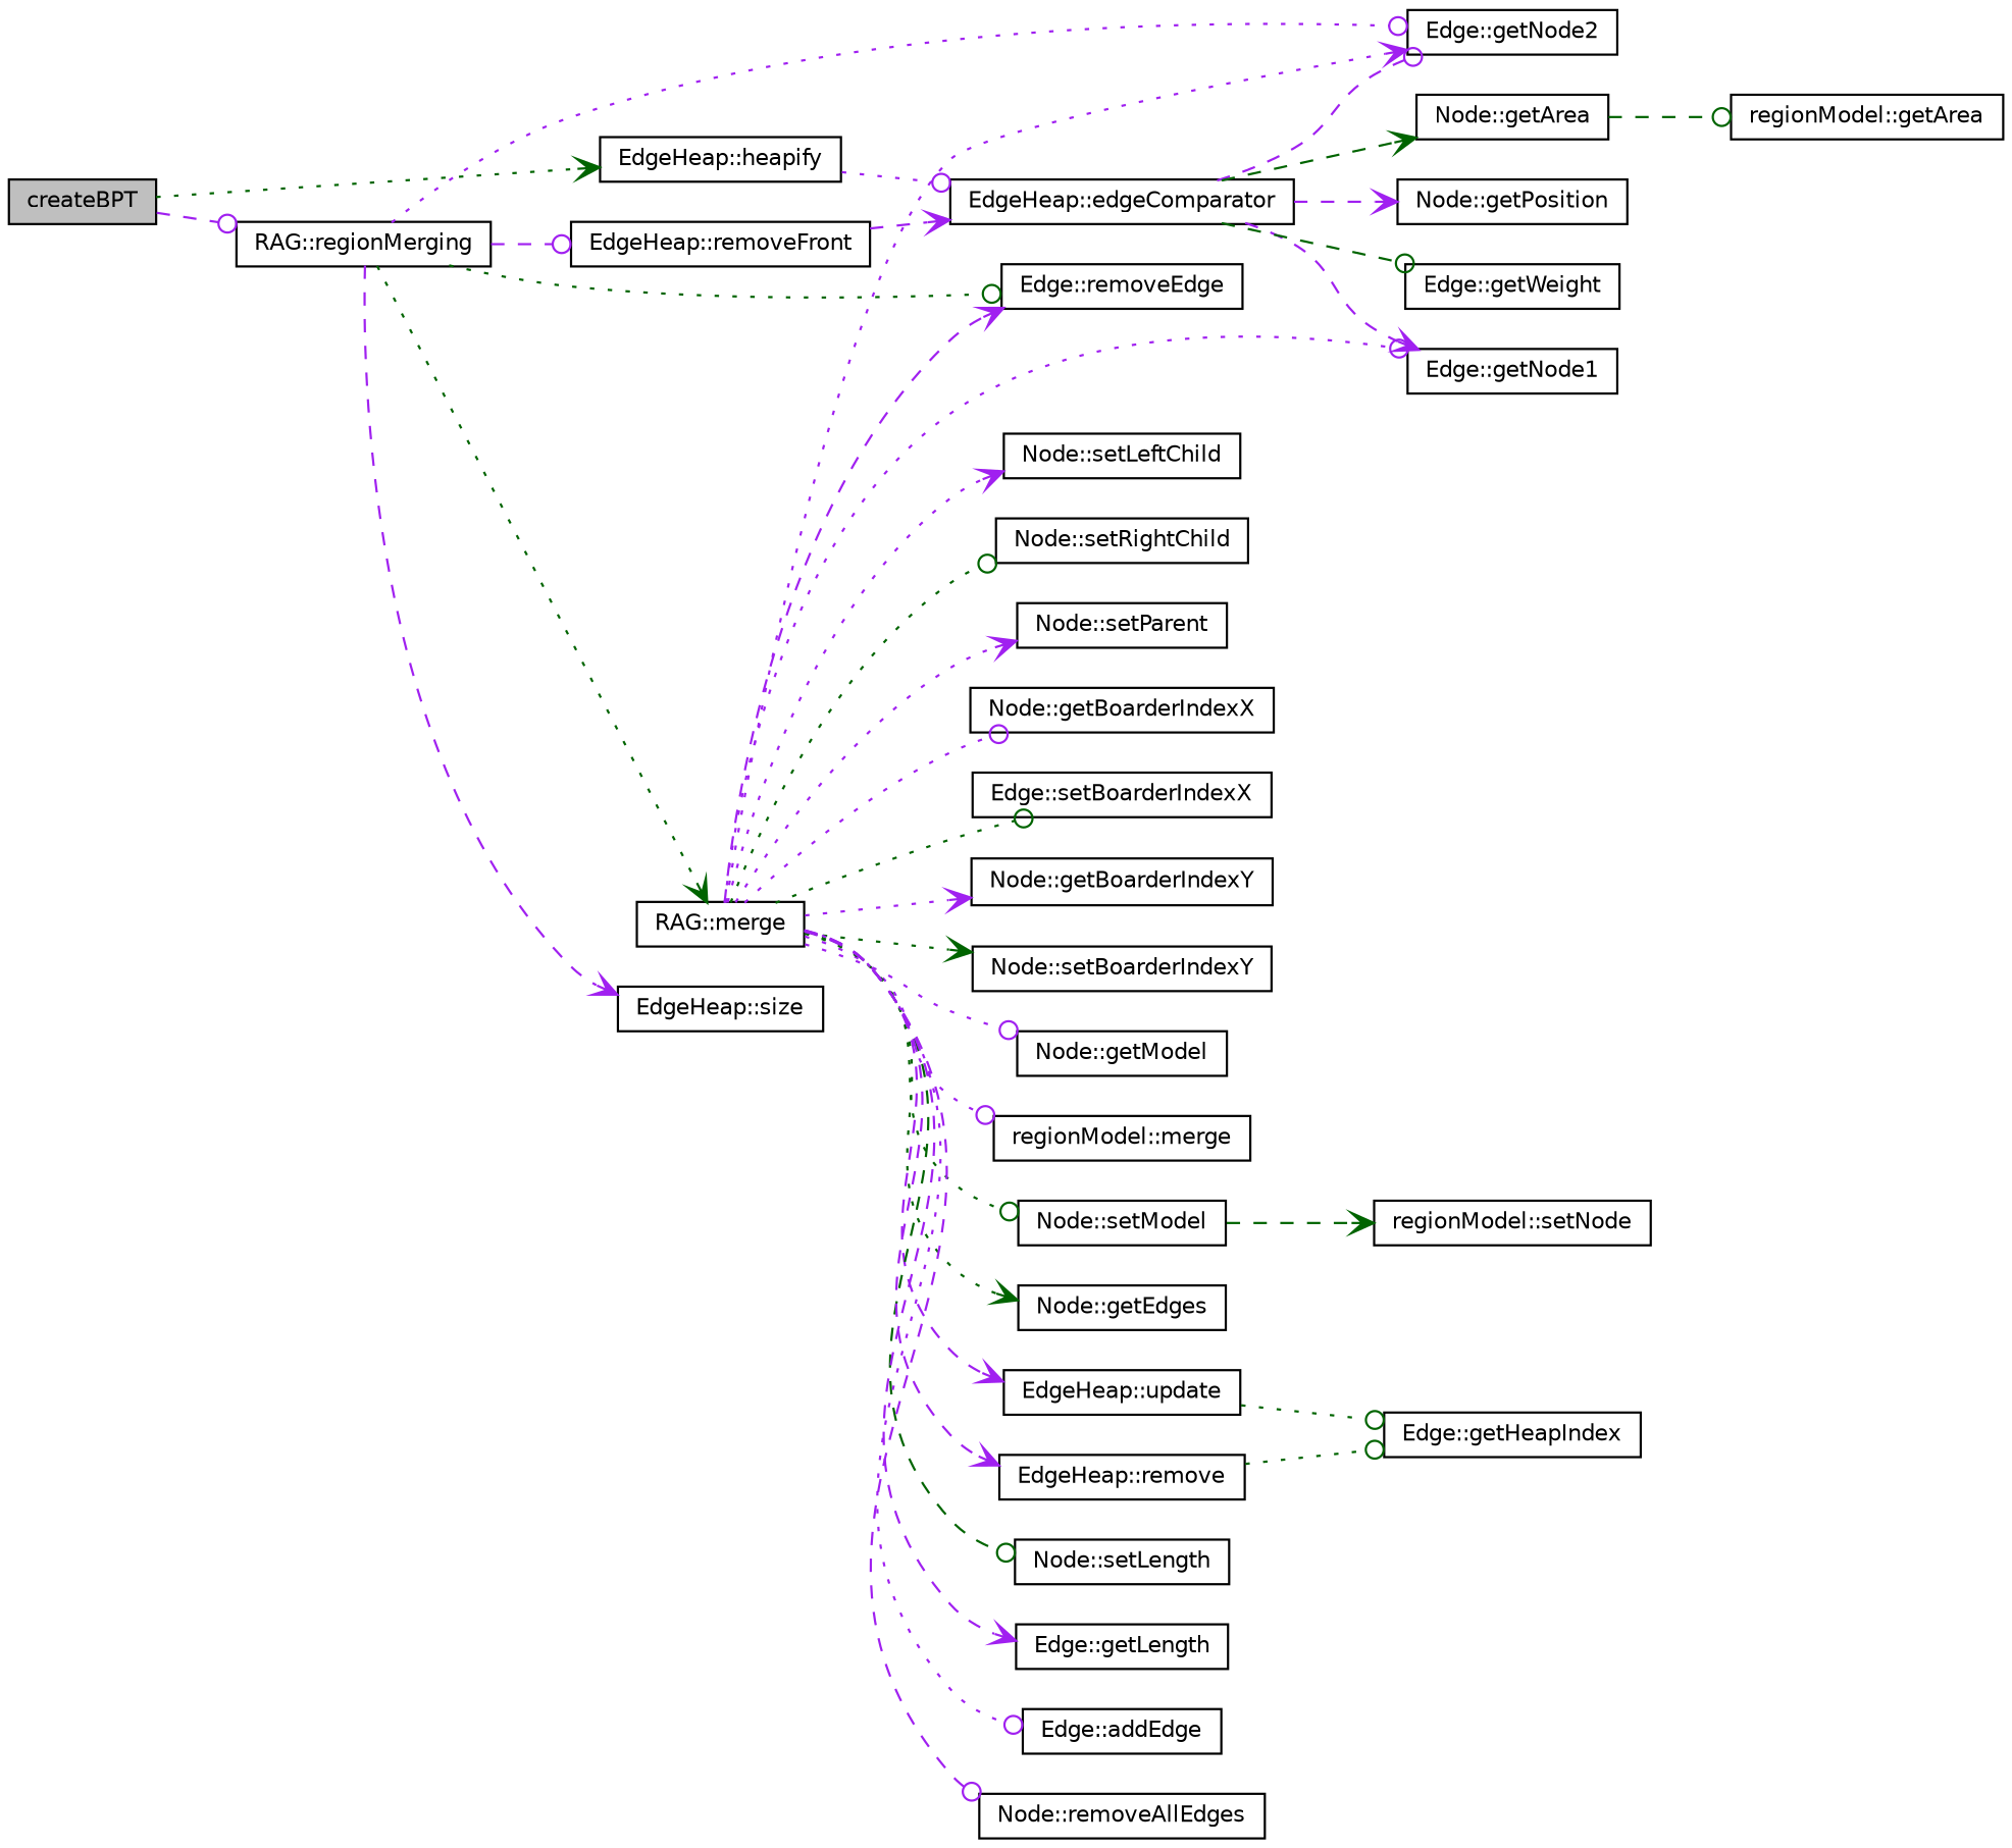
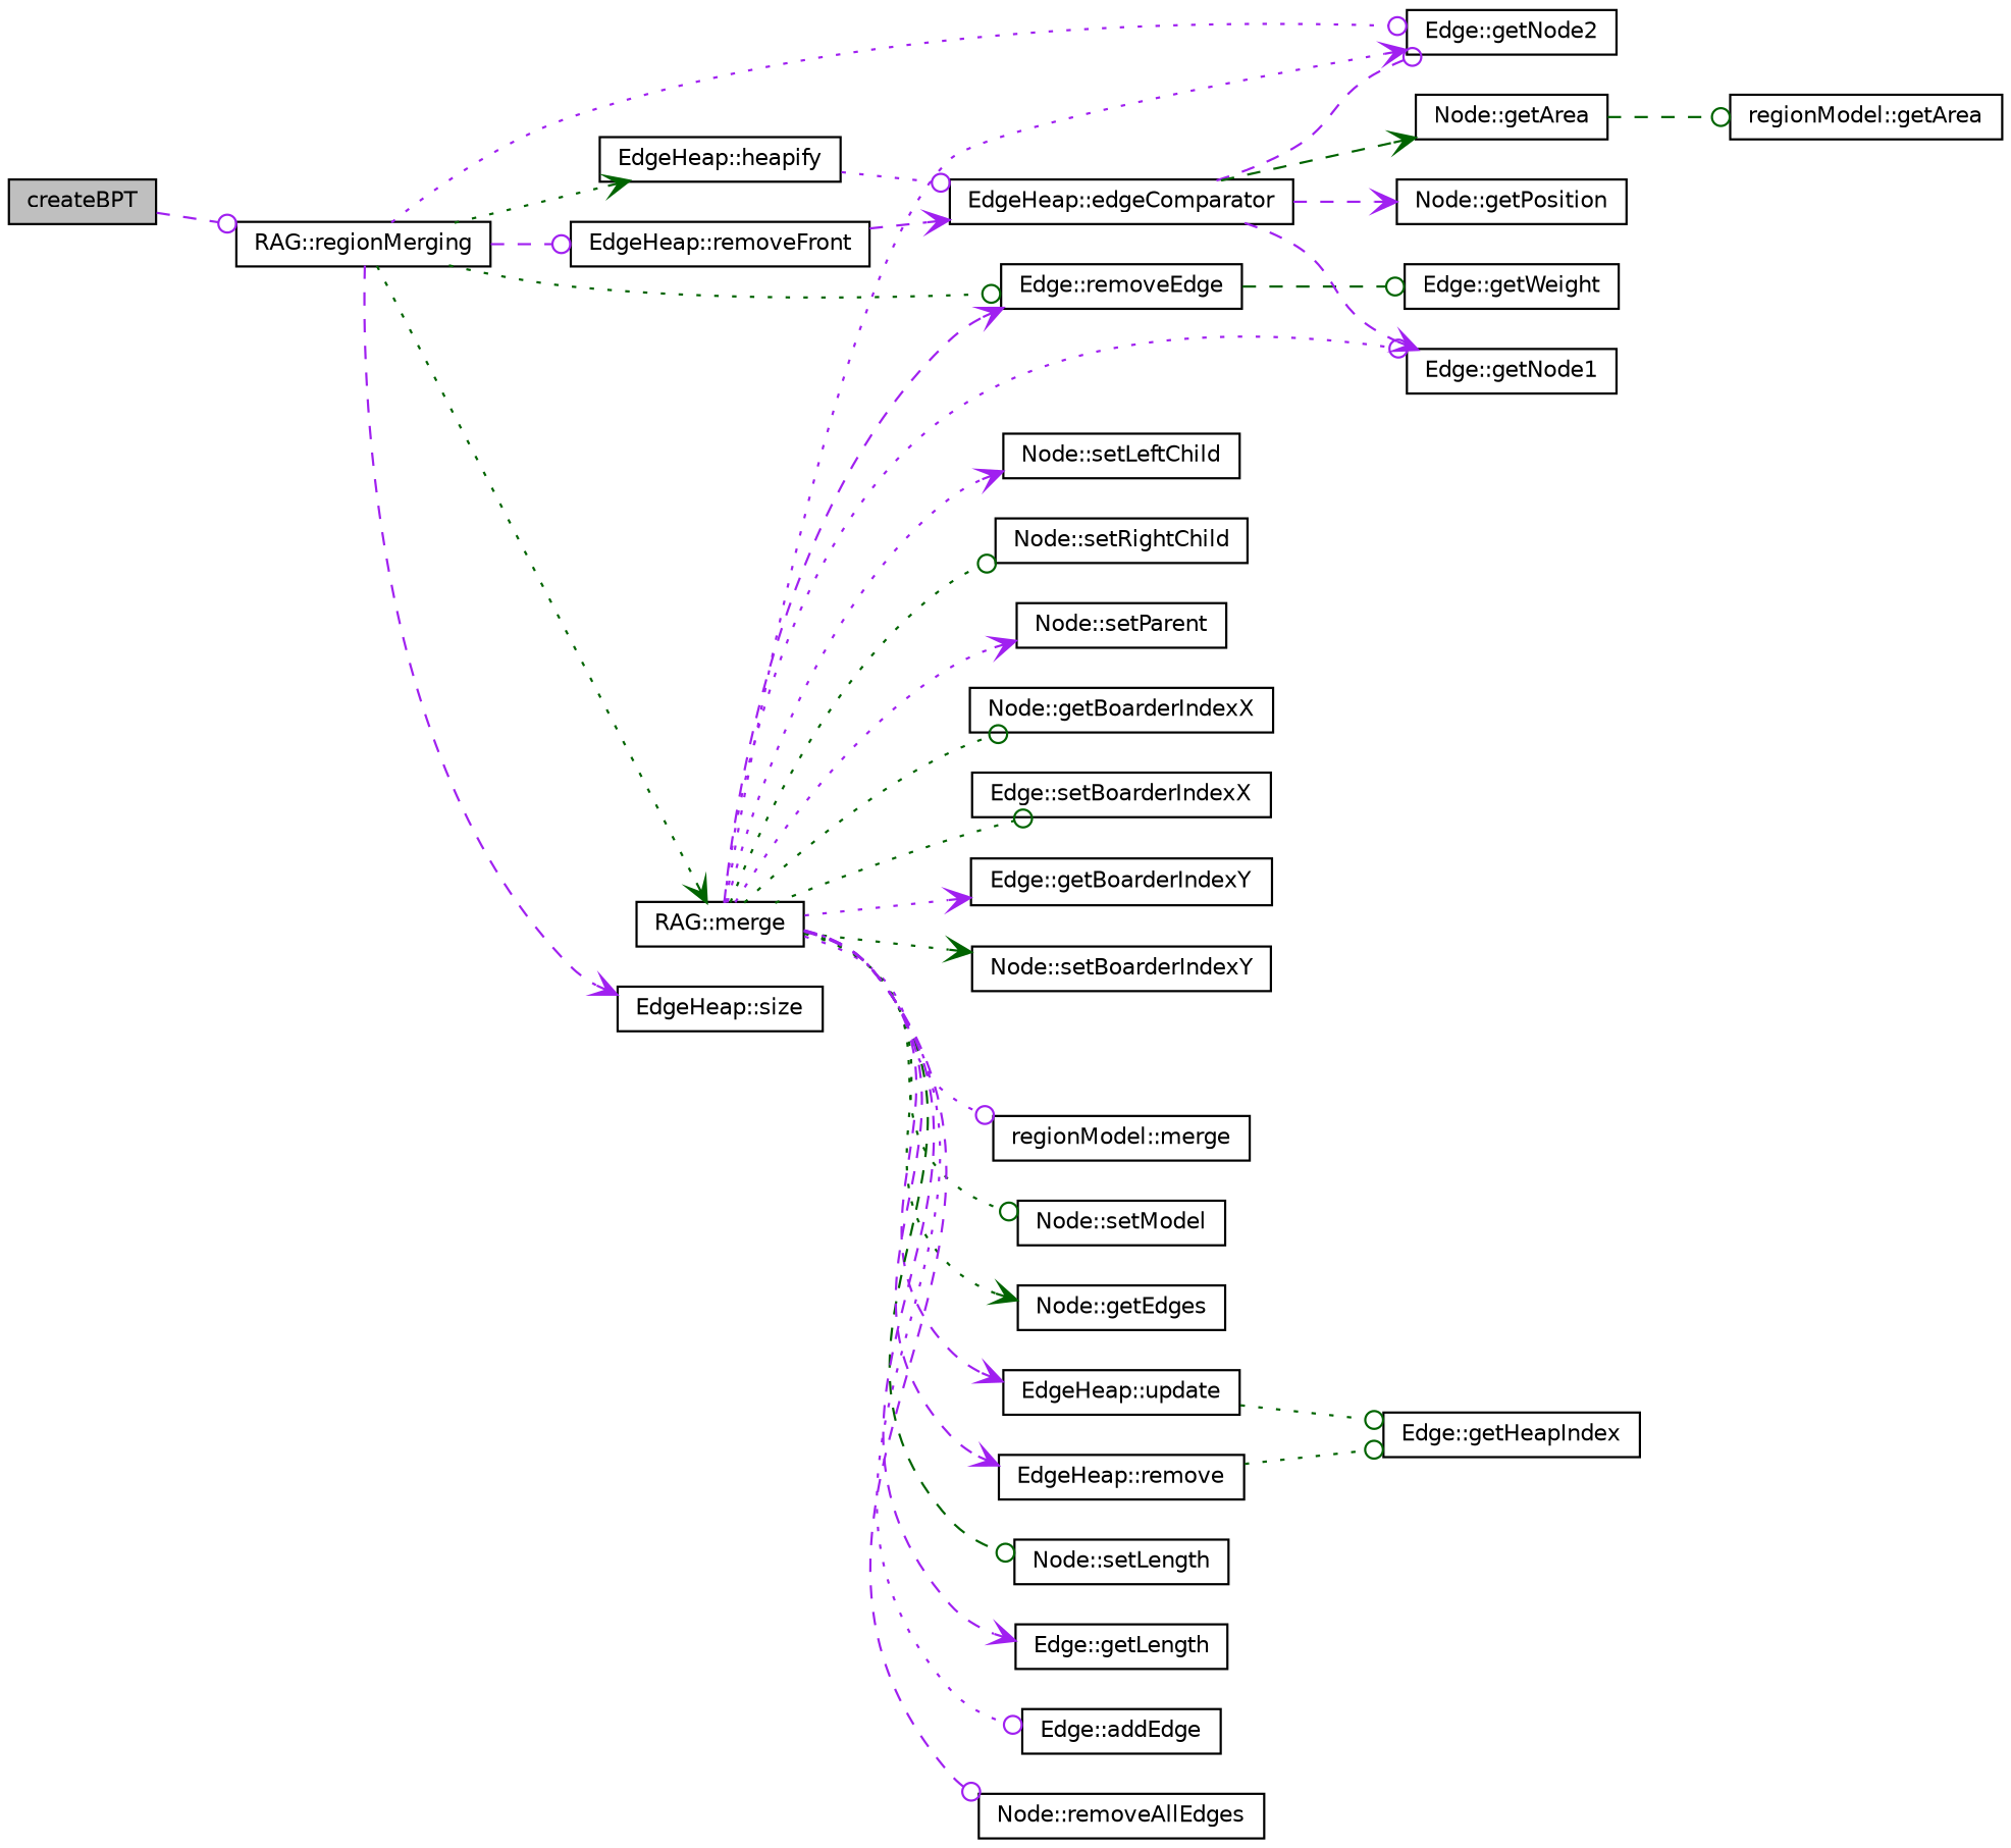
  digraph {
    rankdir=LR
    node [color=black fillcolor=white fontname=Helvetica fontsize=10 shape=record style=filled]
    edge [arrowhead=odot color=purple fontname=Helvetica fontsize=10 labelfontname=Helvetica labelfontsize=10 style=dotted]
    n1 [fillcolor=grey75 fontcolor=black height=0.2 label=createBPT width=0.4]
    n2 [height=0.2 label="RAG::regionMerging" width=0.4]
    n3 [height=0.2 label="EdgeHeap::heapify" width=0.4]
    n4 [height=0.2 label="Edge::getNode2" width=0.4]
    n5 [height=0.2 label="EdgeHeap::size" width=0.4]
    n6 [height=0.2 label="EdgeHeap::removeFront" width=0.4]
    n7 [height=0.2 label="Edge::removeEdge" width=0.4]
    n8 [height=0.2 label="RAG::merge" width=0.4]
    n9 [height=0.2 label="EdgeHeap::edgeComparator" width=0.4]
    n10 [height=0.2 label="Edge::getNode1" width=0.4]
    n11 [height=0.2 label="Node::setLeftChild" width=0.4]
    n12 [height=0.2 label="Node::setRightChild" width=0.4]
    n13 [height=0.2 label="Node::setParent" width=0.4]
    n14 [height=0.2 label="Node::getBoarderIndexX" width=0.4]
    n15 [height=0.2 label="Edge::setBoarderIndexX" width=0.4]
-   n16 [height=0.2 label="Node::getBoarderIndexY" width=0.4]
+   n16 [height=0.2 label="Edge::getBoarderIndexY" width=0.4]
    n17 [height=0.2 label="Node::setBoarderIndexY" width=0.4]
-   n18 [height=0.2 label="Node::getModel" width=0.4]
    n19 [height=0.2 label="regionModel::merge" width=0.4]
    n20 [height=0.2 label="Node::setModel" width=0.4]
    n21 [height=0.2 label="Node::getEdges" width=0.4]
    n22 [height=0.2 label="EdgeHeap::update" width=0.4]
    n23 [height=0.2 label="Node::setLength" width=0.4]
    n24 [height=0.2 label="Edge::getLength" width=0.4]
    n25 [height=0.2 label="EdgeHeap::remove" width=0.4]
    n26 [height=0.2 label="Edge::addEdge" width=0.4]
    n27 [height=0.2 label="Node::removeAllEdges" width=0.4]
    n28 [height=0.2 label="Edge::getWeight" width=0.4]
    n29 [height=0.2 label="Node::getArea" width=0.4]
    n30 [height=0.2 label="Node::getPosition" width=0.4]
    n31 [height=0.2 label="regionModel::getArea" width=0.4]
-   n32 [height=0.2 label="regionModel::setNode" width=0.4]
    n33 [height=0.2 label="Edge::getHeapIndex" width=0.4]
    n1 -> n2 [style=dashed]
-   n1 -> n3 [arrowhead=vee color=darkgreen]
+   n2 -> n3 [arrowhead=vee color=darkgreen]
    n2 -> n4
    n2 -> n5 [arrowhead=vee style=dashed]
    n2 -> n6 [style=dashed]
    n2 -> n7 [color=darkgreen]
    n2 -> n8 [arrowhead=vee color=darkgreen]
    n3 -> n9
    n6 -> n9 [arrowhead=vee style=dashed]
    n8 -> n4 [arrowhead=vee]
    n8 -> n7 [arrowhead=vee style=dashed]
    n8 -> n10
    n8 -> n11 [arrowhead=vee]
    n8 -> n12 [color=darkgreen]
    n8 -> n13 [arrowhead=vee]
-   n8 -> n14
+   n8 -> n14 [color=darkgreen]
    n8 -> n15 [color=darkgreen]
    n8 -> n16 [arrowhead=vee]
    n8 -> n17 [arrowhead=vee color=darkgreen]
-   n8 -> n18
    n8 -> n19
    n8 -> n20 [color=darkgreen]
    n8 -> n21 [arrowhead=vee color=darkgreen]
    n8 -> n22 [arrowhead=vee style=dashed]
    n8 -> n23 [color=darkgreen style=dashed]
    n8 -> n24 [arrowhead=vee style=dashed]
    n8 -> n25 [arrowhead=vee style=dashed]
    n8 -> n26
    n8 -> n27 [style=dashed]
    n9 -> n4 [style=dashed]
    n9 -> n10 [arrowhead=vee style=dashed]
-   n9 -> n28 [color=darkgreen style=dashed]
+   n7 -> n28 [color=darkgreen style=dashed]
    n9 -> n29 [arrowhead=vee color=darkgreen style=dashed]
    n9 -> n30 [arrowhead=vee style=dashed]
-   n20 -> n32 [arrowhead=vee color=darkgreen style=dashed]
    n22 -> n33 [color=darkgreen]
    n25 -> n33 [color=darkgreen]
    n29 -> n31 [color=darkgreen style=dashed]
  }
